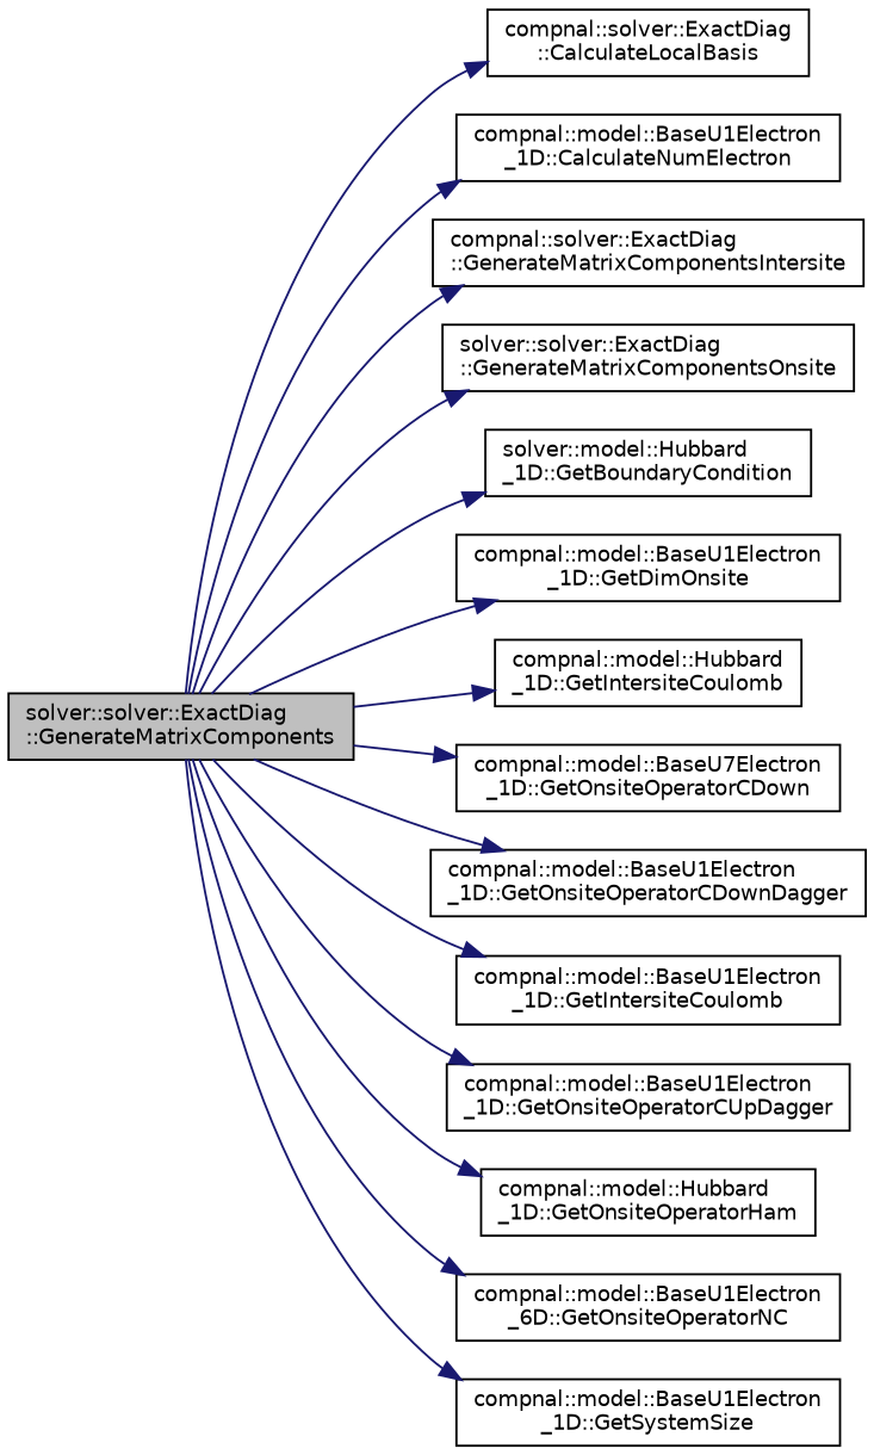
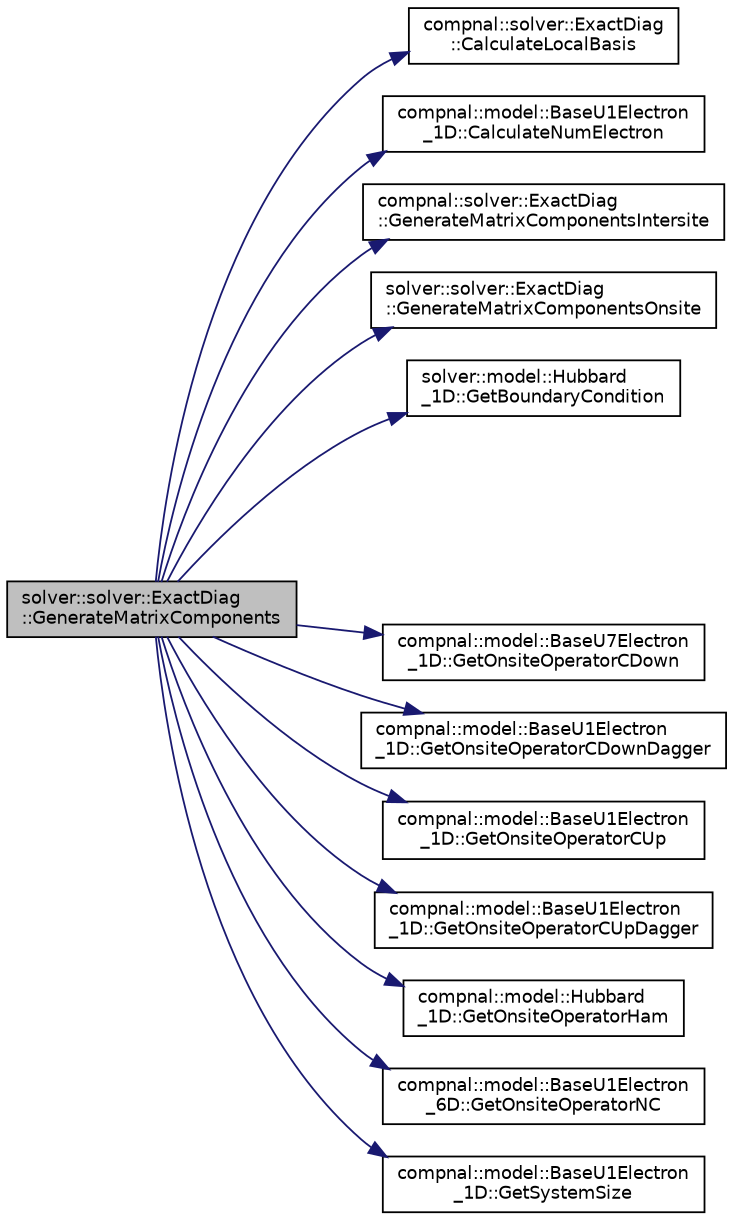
  digraph {
    rankdir=LR
    node [color=black fillcolor=white fontname=Helvetica fontsize=10 shape=record style=filled]
    edge [color=midnightblue fontname=Helvetica fontsize=10 labelfontname=Helvetica labelfontsize=10 style=solid]
    n1 [fillcolor=grey75 fontcolor=black height=0.2 label="solver::solver::ExactDiag\l::GenerateMatrixComponents" width=0.4]
    n2 [height=0.2 label="compnal::solver::ExactDiag\l::CalculateLocalBasis" width=0.4]
    n3 [height=0.2 label="compnal::model::BaseU1Electron\l_1D::CalculateNumElectron" width=0.4]
    n4 [height=0.2 label="compnal::solver::ExactDiag\l::GenerateMatrixComponentsIntersite" width=0.4]
    n5 [height=0.2 label="solver::solver::ExactDiag\l::GenerateMatrixComponentsOnsite" width=0.4]
    n6 [height=0.2 label="solver::model::Hubbard\l_1D::GetBoundaryCondition" width=0.4]
-   n7 [height=0.2 label="compnal::model::BaseU1Electron\l_1D::GetDimOnsite" width=0.4]
-   n8 [height=0.2 label="compnal::model::Hubbard\l_1D::GetIntersiteCoulomb" width=0.4]
    n9 [height=0.2 label="compnal::model::BaseU7Electron\l_1D::GetOnsiteOperatorCDown" width=0.4]
    n10 [height=0.2 label="compnal::model::BaseU1Electron\l_1D::GetOnsiteOperatorCDownDagger" width=0.4]
-   n11 [height=0.2 label="compnal::model::BaseU1Electron\l_1D::GetIntersiteCoulomb" width=0.4]
+   n11 [height=0.2 label="compnal::model::BaseU1Electron\l_1D::GetOnsiteOperatorCUp" width=0.4]
    n12 [height=0.2 label="compnal::model::BaseU1Electron\l_1D::GetOnsiteOperatorCUpDagger" width=0.4]
    n13 [height=0.2 label="compnal::model::Hubbard\l_1D::GetOnsiteOperatorHam" width=0.4]
    n14 [height=0.2 label="compnal::model::BaseU1Electron\l_6D::GetOnsiteOperatorNC" width=0.4]
    n15 [height=0.2 label="compnal::model::BaseU1Electron\l_1D::GetSystemSize" width=0.4]
    n1 -> n2
    n1 -> n3
    n1 -> n4
    n1 -> n5
    n1 -> n6
-   n1 -> n7
-   n1 -> n8
    n1 -> n9
    n1 -> n10
    n1 -> n11
    n1 -> n12
    n1 -> n13
    n1 -> n14
    n1 -> n15
  }
